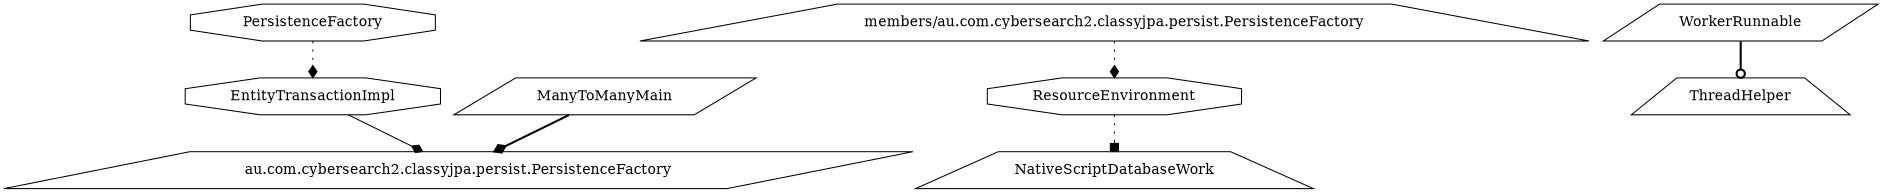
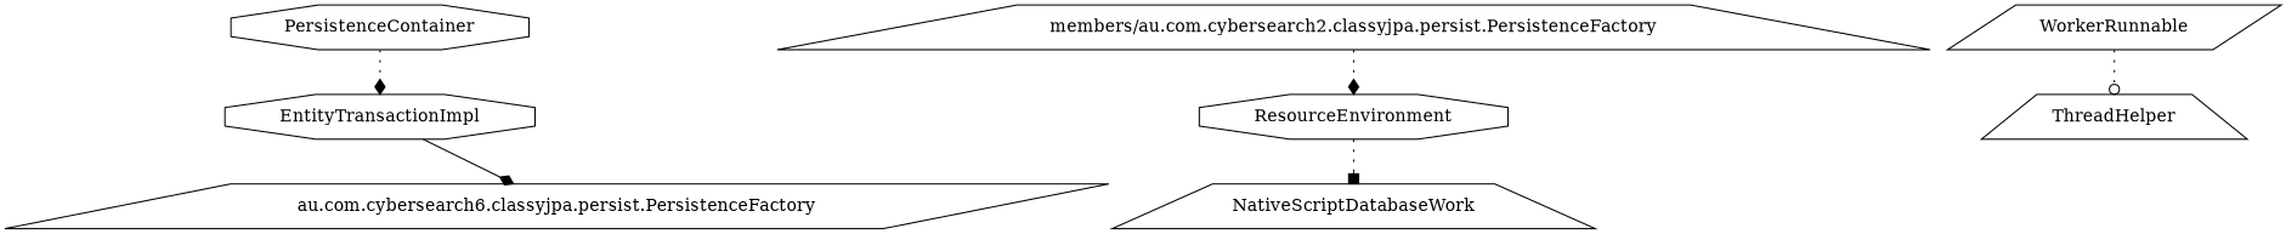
  digraph {
    concentrate=true
    node [shape=parallelogram]
    edge [arrowhead=diamond style=dotted]
-   n1 [label="au.com.cybersearch2.classyjpa.persist.PersistenceFactory"]
+   n1 [label="au.com.cybersearch6.classyjpa.persist.PersistenceFactory"]
    EntityTransactionImpl [shape=octagon]
-   ManyToManyMain
    NativeScriptDatabaseWork [shape=trapezium]
    ResourceEnvironment [shape=octagon]
-   PersistenceContainer [shape=octagon label=PersistenceFactory]
+   PersistenceContainer [shape=octagon]
    ThreadHelper [shape=trapezium]
    WorkerRunnable
    n9 [label="members/au.com.cybersearch2.classyjpa.persist.PersistenceFactory" shape=trapezium]
    EntityTransactionImpl -> n1 [style=solid]
-   ManyToManyMain -> n1 [style=bold]
    ResourceEnvironment -> NativeScriptDatabaseWork [arrowhead=box]
    PersistenceContainer -> EntityTransactionImpl
-   WorkerRunnable -> ThreadHelper [arrowhead=odot style=bold]
+   WorkerRunnable -> ThreadHelper [arrowhead=odot]
    n9 -> ResourceEnvironment
  }
